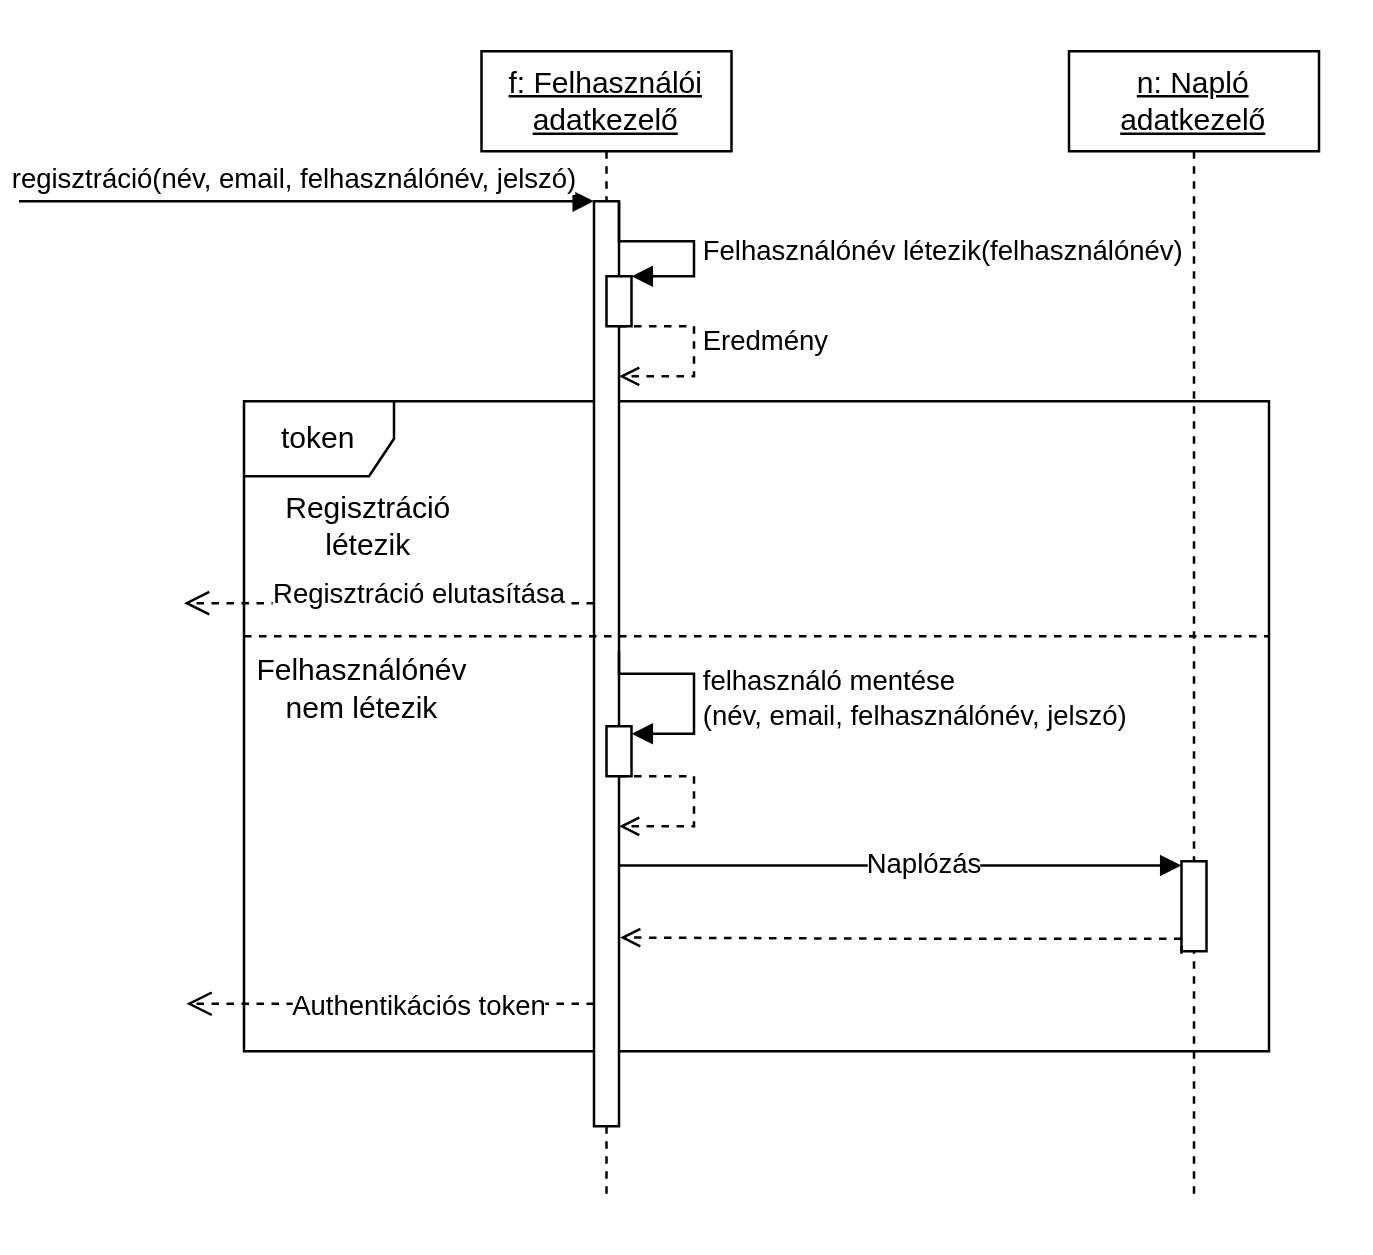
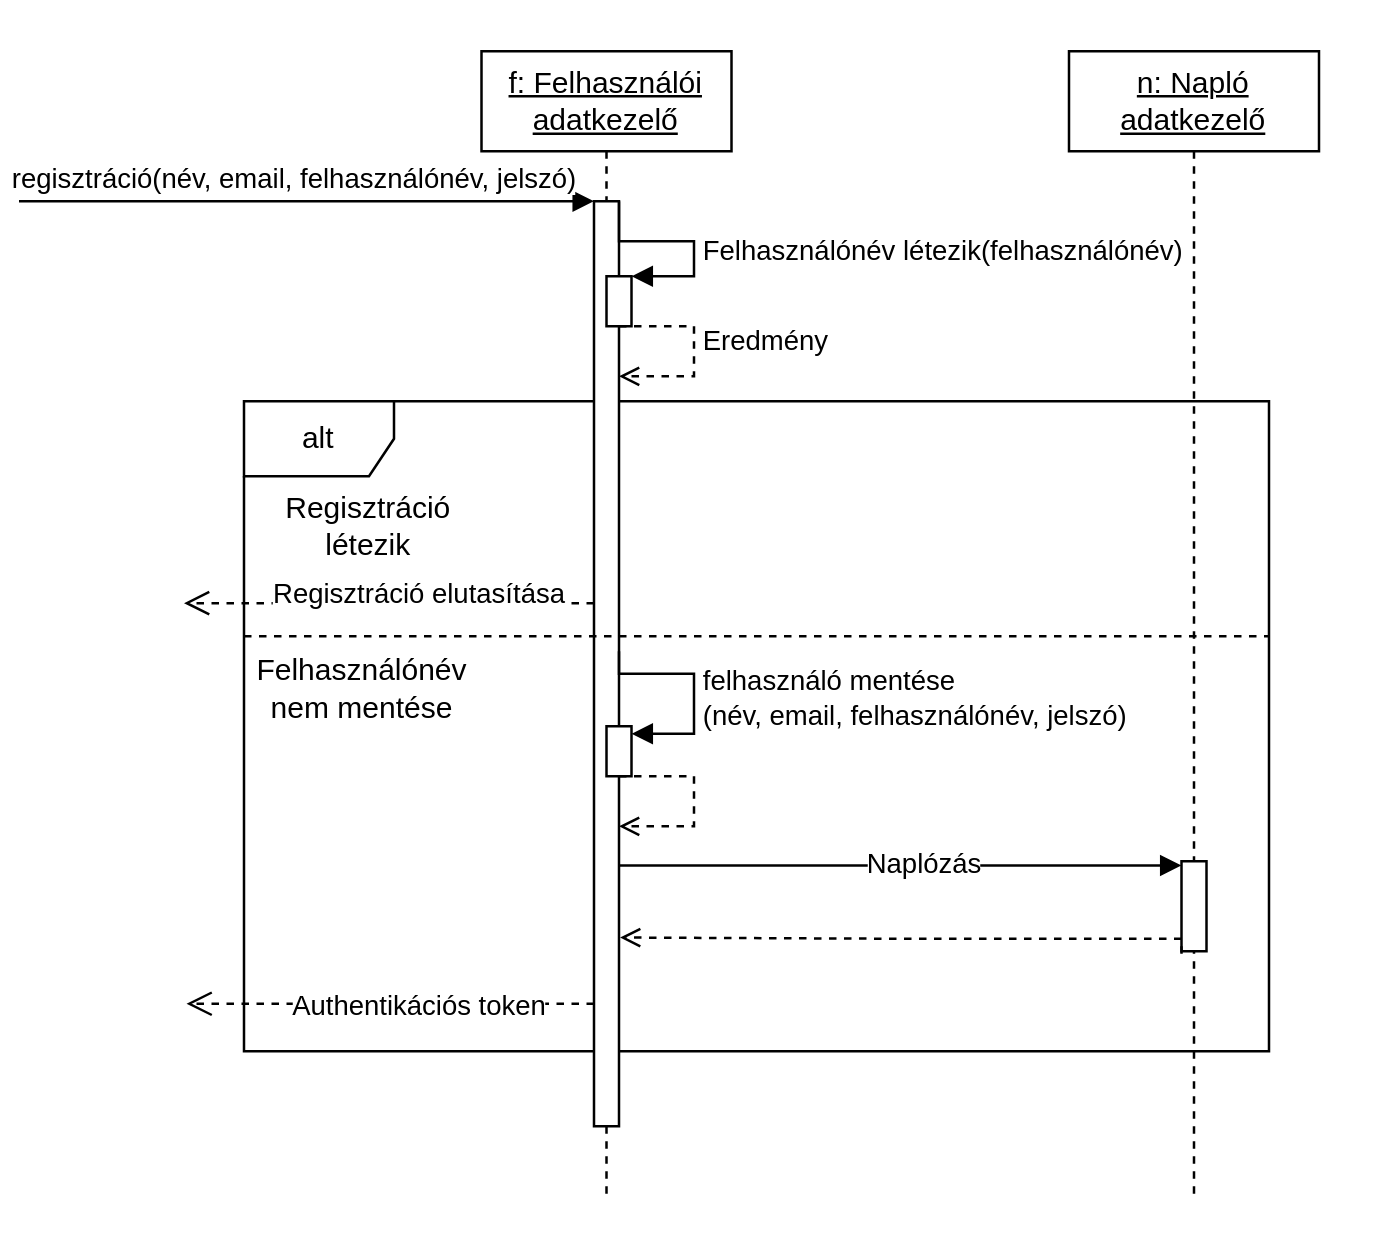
  <mxCell id="0" />
  <mxCell id="1" parent="0" />
- <mxCell id="2" value="token" style="shape=umlFrame;whiteSpace=wrap;html=1;" parent="1" vertex="1"><mxGeometry x="43" y="160" width="410" height="260" as="geometry" /></mxCell>
+ <mxCell id="2" value="alt" style="shape=umlFrame;whiteSpace=wrap;html=1;" parent="1" vertex="1"><mxGeometry x="43" y="160" width="410" height="260" as="geometry" /></mxCell>
  <mxCell id="3" value="&lt;u&gt;f: Felhasználói adatkezelő&lt;/u&gt;" style="shape=umlLifeline;perimeter=lifelinePerimeter;whiteSpace=wrap;html=1;container=1;collapsible=0;recursiveResize=0;outlineConnect=0;" parent="1" vertex="1"><mxGeometry x="138" y="20" width="100" height="460" as="geometry" /></mxCell>
  <mxCell id="4" value="" style="html=1;points=[];perimeter=orthogonalPerimeter;" parent="3" vertex="1"><mxGeometry x="45" y="60" width="10" height="370" as="geometry" /></mxCell>
  <mxCell id="5" value="regisztráció(név, email, felhasználónév, jelszó)" style="html=1;verticalAlign=bottom;endArrow=block;entryX=0;entryY=0;rounded=0;" parent="3" target="4" edge="1"><mxGeometry x="-0.043" relative="1" as="geometry"><mxPoint x="-185" y="60" as="sourcePoint" /><mxPoint as="offset" /></mxGeometry></mxCell>
  <mxCell id="6" value="" style="html=1;points=[];perimeter=orthogonalPerimeter;" parent="3" vertex="1"><mxGeometry x="50" y="90" width="10" height="20" as="geometry" /></mxCell>
  <mxCell id="7" value="Felhasználónév létezik(felhasználónév)" style="edgeStyle=orthogonalEdgeStyle;html=1;align=left;spacingLeft=2;endArrow=block;rounded=0;entryX=1;entryY=0;" parent="3" edge="1"><mxGeometry x="0.176" relative="1" as="geometry"><mxPoint x="55" y="60" as="sourcePoint" /><Array as="points"><mxPoint x="55" y="76" /><mxPoint x="85" y="76" /><mxPoint x="85" y="90" /></Array><mxPoint as="offset" /><mxPoint x="60" y="90" as="targetPoint" /></mxGeometry></mxCell>
  <mxCell id="8" value="Eredmény" style="edgeStyle=orthogonalEdgeStyle;html=1;align=left;spacingLeft=2;endArrow=open;rounded=0;entryX=1;entryY=0.192;entryDx=0;entryDy=0;entryPerimeter=0;dashed=1;endFill=0;" parent="3" edge="1"><mxGeometry x="-0.1" relative="1" as="geometry"><mxPoint x="55" y="110" as="sourcePoint" /><Array as="points"><mxPoint x="85" y="110" /><mxPoint x="85" y="130" /></Array><mxPoint x="55" y="130.04" as="targetPoint" /><mxPoint as="offset" /></mxGeometry></mxCell>
  <mxCell id="9" value="" style="html=1;points=[];perimeter=orthogonalPerimeter;" parent="3" vertex="1"><mxGeometry x="50" y="270" width="10" height="20" as="geometry" /></mxCell>
  <mxCell id="10" value="" style="edgeStyle=orthogonalEdgeStyle;html=1;align=left;spacingLeft=2;endArrow=open;rounded=0;entryX=1;entryY=0.192;entryDx=0;entryDy=0;entryPerimeter=0;dashed=1;endFill=0;" parent="3" edge="1"><mxGeometry relative="1" as="geometry"><mxPoint x="55" y="290" as="sourcePoint" /><Array as="points"><mxPoint x="85" y="290" /><mxPoint x="85" y="310" /></Array><mxPoint x="55" y="310.04" as="targetPoint" /></mxGeometry></mxCell>
  <mxCell id="11" value="felhasználó mentése&lt;br&gt;(név, email, felhasználónév, jelszó)" style="edgeStyle=orthogonalEdgeStyle;html=1;align=left;spacingLeft=2;endArrow=block;rounded=0;entryX=1;entryY=0;" parent="3" edge="1"><mxGeometry x="0.113" relative="1" as="geometry"><mxPoint x="55" y="240" as="sourcePoint" /><Array as="points"><mxPoint x="55" y="249" /><mxPoint x="85" y="249" /><mxPoint x="85" y="273" /></Array><mxPoint x="60" y="273" as="targetPoint" /><mxPoint as="offset" /></mxGeometry></mxCell>
  <mxCell id="12" value="Regisztráció elutasítása" style="html=1;verticalAlign=bottom;endArrow=open;dashed=1;endSize=8;rounded=0;" parent="3" edge="1"><mxGeometry x="-0.146" y="5" relative="1" as="geometry"><mxPoint x="-119" y="220.76" as="targetPoint" /><mxPoint x="45" y="220.76" as="sourcePoint" /><Array as="points"><mxPoint x="-105" y="220.76" /></Array><mxPoint as="offset" /></mxGeometry></mxCell>
  <mxCell id="13" value="Authentikációs token" style="html=1;verticalAlign=bottom;endArrow=open;dashed=1;endSize=8;rounded=0;" parent="1" edge="1"><mxGeometry x="-0.141" y="10" relative="1" as="geometry"><mxPoint x="20" y="401" as="targetPoint" /><mxPoint x="183" y="401" as="sourcePoint" /><Array as="points"><mxPoint x="123" y="401" /><mxPoint x="33" y="401" /></Array><mxPoint as="offset" /></mxGeometry></mxCell>
  <mxCell id="14" value="" style="line;strokeWidth=1;fillColor=none;align=left;verticalAlign=middle;spacingTop=-1;spacingLeft=3;spacingRight=3;rotatable=0;labelPosition=right;points=[];portConstraint=eastwest;dashed=1;" parent="1" vertex="1"><mxGeometry x="43" y="250" width="410" height="8" as="geometry" /></mxCell>
  <mxCell id="15" value="Regisztráció létezik" style="text;html=1;strokeColor=none;fillColor=none;align=center;verticalAlign=middle;whiteSpace=wrap;rounded=0;dashed=1;" parent="1" vertex="1"><mxGeometry x="63" y="195" width="60" height="30" as="geometry" /></mxCell>
  <mxCell id="16" value="&lt;u&gt;n: Napló&lt;br&gt;adatkezelő&lt;/u&gt;" style="shape=umlLifeline;perimeter=lifelinePerimeter;whiteSpace=wrap;html=1;container=1;collapsible=0;recursiveResize=0;outlineConnect=0;" parent="1" vertex="1"><mxGeometry x="373" y="20" width="100" height="460" as="geometry" /></mxCell>
  <mxCell id="17" value="" style="html=1;points=[];perimeter=orthogonalPerimeter;" parent="16" vertex="1"><mxGeometry x="45" y="324" width="10" height="36" as="geometry" /></mxCell>
  <mxCell id="18" value="" style="endArrow=open;endFill=0;html=1;edgeStyle=orthogonalEdgeStyle;align=left;verticalAlign=top;rounded=0;entryX=1.043;entryY=0.923;entryDx=0;entryDy=0;entryPerimeter=0;dashed=1;" parent="16" edge="1"><mxGeometry x="-1" relative="1" as="geometry"><mxPoint x="45" y="361" as="sourcePoint" /><mxPoint x="-179.57" y="354.51" as="targetPoint" /><Array as="points"><mxPoint x="45" y="355" /><mxPoint x="-68" y="355" /></Array></mxGeometry></mxCell>
- <mxCell id="19" value="Felhasználónév nem létezik" style="text;html=1;strokeColor=none;fillColor=none;align=center;verticalAlign=middle;whiteSpace=wrap;rounded=0;dashed=1;" parent="1" vertex="1"><mxGeometry x="58" y="260" width="65" height="30" as="geometry" /></mxCell>
+ <mxCell id="19" value="Felhasználónév nem mentése" style="text;html=1;strokeColor=none;fillColor=none;align=center;verticalAlign=middle;whiteSpace=wrap;rounded=0;dashed=1;" parent="1" vertex="1"><mxGeometry x="58" y="260" width="65" height="30" as="geometry" /></mxCell>
  <mxCell id="20" value="" style="endArrow=block;endFill=1;html=1;edgeStyle=orthogonalEdgeStyle;align=left;verticalAlign=top;rounded=0;entryX=0;entryY=0.034;entryDx=0;entryDy=0;entryPerimeter=0;" parent="1" edge="1"><mxGeometry x="-1" relative="1" as="geometry"><mxPoint x="193" y="346" as="sourcePoint" /><mxPoint x="418" y="345.7" as="targetPoint" /><Array as="points"><mxPoint x="418" y="346" /></Array></mxGeometry></mxCell>
  <mxCell id="21" value="Naplózás" style="edgeLabel;html=1;align=center;verticalAlign=middle;resizable=0;points=[];" parent="20" vertex="1" connectable="0"><mxGeometry x="0.32" y="-1" relative="1" as="geometry"><mxPoint x="-28" y="-2" as="offset" /></mxGeometry></mxCell>
